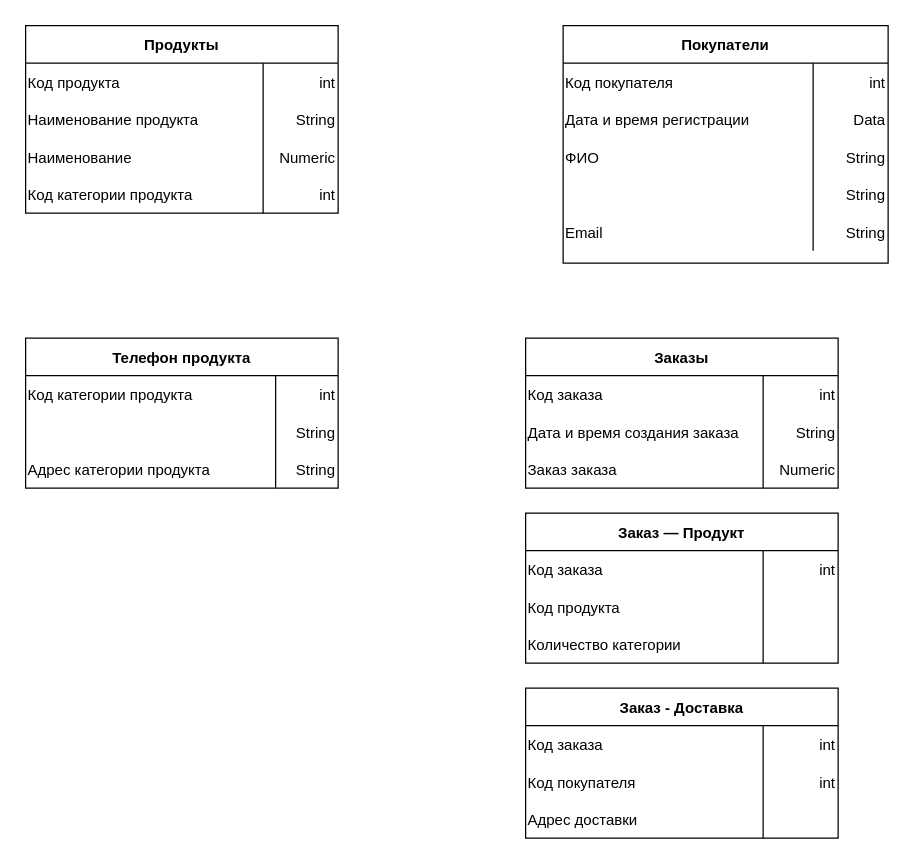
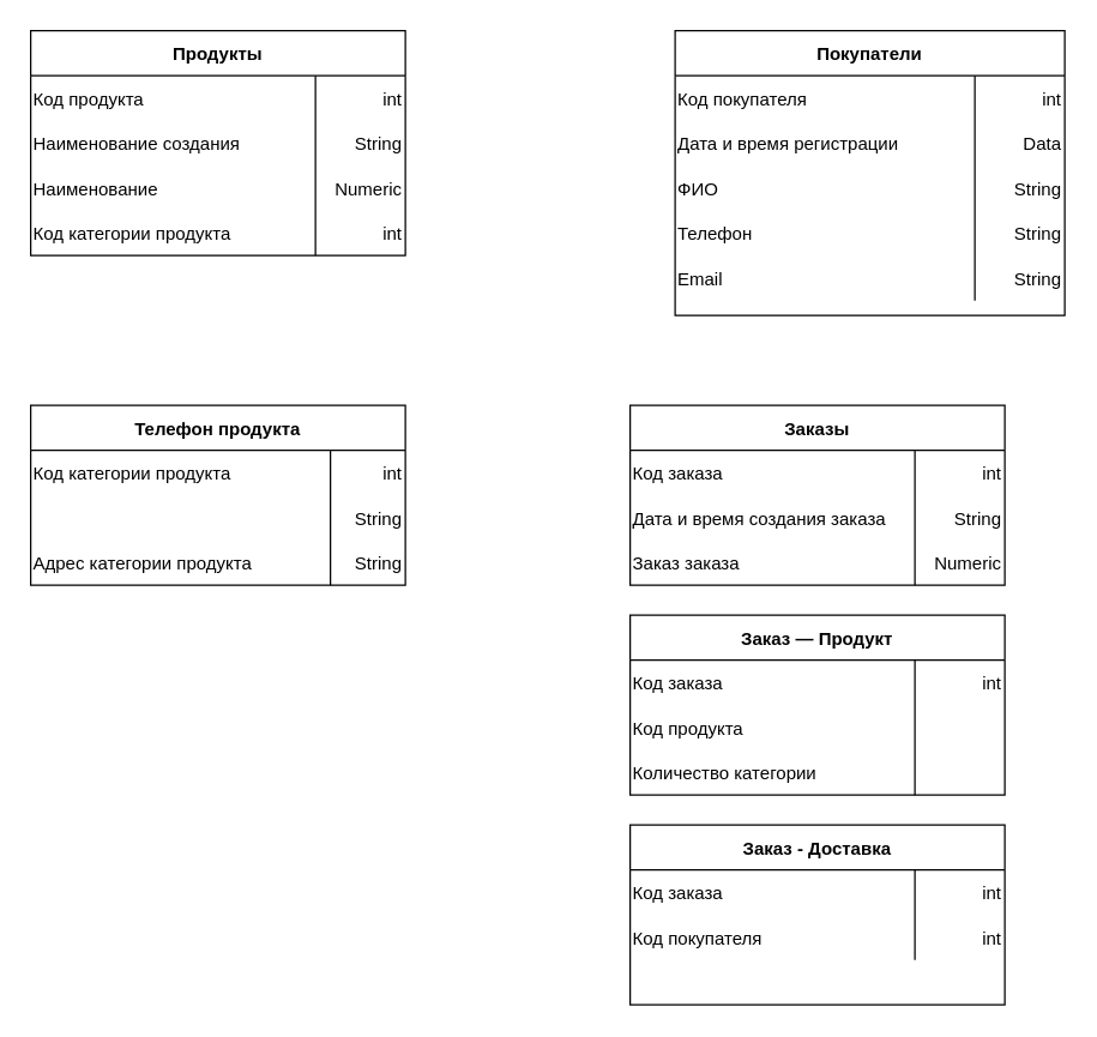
  <mxCell id="0" />
  <mxCell id="1" parent="0" />
  <mxCell id="2" value="Продукты" style="shape=table;startSize=30;container=1;collapsible=1;childLayout=tableLayout;fixedRows=1;rowLines=0;fontStyle=1;align=center;resizeLast=1;" parent="1" vertex="1"><mxGeometry x="20" y="20" width="250" height="150" as="geometry" /></mxCell>
  <mxCell id="3" value="" style="shape=partialRectangle;collapsible=0;dropTarget=0;pointerEvents=0;fillColor=none;points=[[0,0.5],[1,0.5]];portConstraint=eastwest;top=0;left=0;right=0;bottom=0;" parent="2" vertex="1"><mxGeometry y="30" width="250" height="30" as="geometry" /></mxCell>
  <mxCell id="4" value="Код продукта" style="shape=partialRectangle;overflow=hidden;connectable=0;fillColor=none;top=0;left=0;bottom=0;right=0;align=left;" parent="3" vertex="1"><mxGeometry width="190" height="30" as="geometry"><mxRectangle width="190" height="30" as="alternateBounds" /></mxGeometry></mxCell>
  <mxCell id="5" value="int" style="shape=partialRectangle;overflow=hidden;connectable=0;fillColor=none;top=0;left=0;bottom=0;right=0;align=right;spacingLeft=6;" parent="3" vertex="1"><mxGeometry x="190" width="60" height="30" as="geometry"><mxRectangle width="60" height="30" as="alternateBounds" /></mxGeometry></mxCell>
  <mxCell id="6" value="" style="shape=partialRectangle;collapsible=0;dropTarget=0;pointerEvents=0;fillColor=none;points=[[0,0.5],[1,0.5]];portConstraint=eastwest;top=0;left=0;right=0;bottom=0;" parent="2" vertex="1"><mxGeometry y="60" width="250" height="30" as="geometry" /></mxCell>
- <mxCell id="7" value="Наименование продукта" style="shape=partialRectangle;overflow=hidden;connectable=0;fillColor=none;top=0;left=0;bottom=0;right=0;align=left;" parent="6" vertex="1"><mxGeometry width="190" height="30" as="geometry"><mxRectangle width="190" height="30" as="alternateBounds" /></mxGeometry></mxCell>
+ <mxCell id="7" value="Наименование создания" style="shape=partialRectangle;overflow=hidden;connectable=0;fillColor=none;top=0;left=0;bottom=0;right=0;align=left;" parent="6" vertex="1"><mxGeometry width="190" height="30" as="geometry"><mxRectangle width="190" height="30" as="alternateBounds" /></mxGeometry></mxCell>
  <mxCell id="8" value="String" style="shape=partialRectangle;overflow=hidden;connectable=0;fillColor=none;top=0;left=0;bottom=0;right=0;align=right;spacingLeft=6;" parent="6" vertex="1"><mxGeometry x="190" width="60" height="30" as="geometry"><mxRectangle width="60" height="30" as="alternateBounds" /></mxGeometry></mxCell>
  <mxCell id="9" style="shape=partialRectangle;collapsible=0;dropTarget=0;pointerEvents=0;fillColor=none;points=[[0,0.5],[1,0.5]];portConstraint=eastwest;top=0;left=0;right=0;bottom=0;" vertex="1" parent="2"><mxGeometry y="90" width="250" height="30" as="geometry" /></mxCell>
  <mxCell id="10" value="Наименование" style="shape=partialRectangle;overflow=hidden;connectable=0;fillColor=none;top=0;left=0;bottom=0;right=0;align=left;" vertex="1" parent="9"><mxGeometry width="190" height="30" as="geometry"><mxRectangle width="190" height="30" as="alternateBounds" /></mxGeometry></mxCell>
  <mxCell id="11" value="Numeric" style="shape=partialRectangle;overflow=hidden;connectable=0;fillColor=none;top=0;left=0;bottom=0;right=0;align=right;spacingLeft=6;" vertex="1" parent="9"><mxGeometry x="190" width="60" height="30" as="geometry"><mxRectangle width="60" height="30" as="alternateBounds" /></mxGeometry></mxCell>
  <mxCell id="12" style="shape=partialRectangle;collapsible=0;dropTarget=0;pointerEvents=0;fillColor=none;points=[[0,0.5],[1,0.5]];portConstraint=eastwest;top=0;left=0;right=0;bottom=0;" vertex="1" parent="2"><mxGeometry y="120" width="250" height="30" as="geometry" /></mxCell>
  <mxCell id="13" value="Код категории продукта" style="shape=partialRectangle;overflow=hidden;connectable=0;fillColor=none;top=0;left=0;bottom=0;right=0;align=left;" vertex="1" parent="12"><mxGeometry width="190" height="30" as="geometry"><mxRectangle width="190" height="30" as="alternateBounds" /></mxGeometry></mxCell>
  <mxCell id="14" value="int" style="shape=partialRectangle;overflow=hidden;connectable=0;fillColor=none;top=0;left=0;bottom=0;right=0;align=right;spacingLeft=6;" vertex="1" parent="12"><mxGeometry x="190" width="60" height="30" as="geometry"><mxRectangle width="60" height="30" as="alternateBounds" /></mxGeometry></mxCell>
  <mxCell id="15" value="Покупатели" style="shape=table;startSize=30;container=1;collapsible=1;childLayout=tableLayout;fixedRows=1;rowLines=0;fontStyle=1;align=center;resizeLast=1;" vertex="1" parent="1"><mxGeometry x="450" y="20" width="260" height="190" as="geometry" /></mxCell>
  <mxCell id="16" style="shape=partialRectangle;collapsible=0;dropTarget=0;pointerEvents=0;fillColor=none;points=[[0,0.5],[1,0.5]];portConstraint=eastwest;top=0;left=0;right=0;bottom=0;" vertex="1" parent="15"><mxGeometry y="30" width="260" height="30" as="geometry" /></mxCell>
  <mxCell id="17" value="Код покупателя" style="shape=partialRectangle;overflow=hidden;connectable=0;fillColor=none;top=0;left=0;bottom=0;right=0;strokeColor=default;align=left;" vertex="1" parent="16"><mxGeometry width="200" height="30" as="geometry"><mxRectangle width="200" height="30" as="alternateBounds" /></mxGeometry></mxCell>
  <mxCell id="18" value="int" style="shape=partialRectangle;overflow=hidden;connectable=0;fillColor=none;top=0;left=0;bottom=0;right=0;align=right;spacingLeft=6;labelBorderColor=none;strokeColor=default;" vertex="1" parent="16"><mxGeometry x="200" width="60" height="30" as="geometry"><mxRectangle width="60" height="30" as="alternateBounds" /></mxGeometry></mxCell>
  <mxCell id="19" value="" style="shape=partialRectangle;collapsible=0;dropTarget=0;pointerEvents=0;fillColor=none;points=[[0,0.5],[1,0.5]];portConstraint=eastwest;top=0;left=0;right=0;bottom=0;" vertex="1" parent="15"><mxGeometry y="60" width="260" height="30" as="geometry" /></mxCell>
  <mxCell id="20" value="Дата и время регистрации" style="shape=partialRectangle;overflow=hidden;connectable=0;fillColor=none;top=0;left=0;bottom=0;right=0;strokeColor=default;align=left;" vertex="1" parent="19"><mxGeometry width="200" height="30" as="geometry"><mxRectangle width="200" height="30" as="alternateBounds" /></mxGeometry></mxCell>
  <mxCell id="21" value="Data" style="shape=partialRectangle;overflow=hidden;connectable=0;fillColor=none;top=0;left=0;bottom=0;right=0;align=right;spacingLeft=6;labelBorderColor=none;strokeColor=default;" vertex="1" parent="19"><mxGeometry x="200" width="60" height="30" as="geometry"><mxRectangle width="60" height="30" as="alternateBounds" /></mxGeometry></mxCell>
  <mxCell id="22" value="" style="shape=partialRectangle;collapsible=0;dropTarget=0;pointerEvents=0;fillColor=none;points=[[0,0.5],[1,0.5]];portConstraint=eastwest;top=0;left=0;right=0;bottom=0;" vertex="1" parent="15"><mxGeometry y="90" width="260" height="30" as="geometry" /></mxCell>
  <mxCell id="23" value="ФИО" style="shape=partialRectangle;overflow=hidden;connectable=0;fillColor=none;top=0;left=0;bottom=0;right=0;strokeColor=default;align=left;" vertex="1" parent="22"><mxGeometry width="200" height="30" as="geometry"><mxRectangle width="200" height="30" as="alternateBounds" /></mxGeometry></mxCell>
  <mxCell id="24" value="String" style="shape=partialRectangle;overflow=hidden;connectable=0;fillColor=none;top=0;left=0;bottom=0;right=0;align=right;spacingLeft=6;labelBorderColor=none;strokeColor=default;" vertex="1" parent="22"><mxGeometry x="200" width="60" height="30" as="geometry"><mxRectangle width="60" height="30" as="alternateBounds" /></mxGeometry></mxCell>
  <mxCell id="25" style="shape=partialRectangle;collapsible=0;dropTarget=0;pointerEvents=0;fillColor=none;points=[[0,0.5],[1,0.5]];portConstraint=eastwest;top=0;left=0;right=0;bottom=0;" vertex="1" parent="15"><mxGeometry y="120" width="260" height="30" as="geometry" /></mxCell>
+ <mxCell id="26" value="Телефон" style="shape=partialRectangle;overflow=hidden;connectable=0;fillColor=none;top=0;left=0;bottom=0;right=0;strokeColor=default;align=left;" vertex="1" parent="25"><mxGeometry width="200" height="30" as="geometry"><mxRectangle width="200" height="30" as="alternateBounds" /></mxGeometry></mxCell>
  <mxCell id="27" value="String" style="shape=partialRectangle;overflow=hidden;connectable=0;fillColor=none;top=0;left=0;bottom=0;right=0;align=right;spacingLeft=6;labelBorderColor=none;strokeColor=default;" vertex="1" parent="25"><mxGeometry x="200" width="60" height="30" as="geometry"><mxRectangle width="60" height="30" as="alternateBounds" /></mxGeometry></mxCell>
  <mxCell id="28" style="shape=partialRectangle;collapsible=0;dropTarget=0;pointerEvents=0;fillColor=none;points=[[0,0.5],[1,0.5]];portConstraint=eastwest;top=0;left=0;right=0;bottom=0;" vertex="1" parent="15"><mxGeometry y="150" width="260" height="30" as="geometry" /></mxCell>
  <mxCell id="29" value="Email" style="shape=partialRectangle;overflow=hidden;connectable=0;fillColor=none;top=0;left=0;bottom=0;right=0;strokeColor=default;align=left;" vertex="1" parent="28"><mxGeometry width="200" height="30" as="geometry"><mxRectangle width="200" height="30" as="alternateBounds" /></mxGeometry></mxCell>
  <mxCell id="30" value="String" style="shape=partialRectangle;overflow=hidden;connectable=0;fillColor=none;top=0;left=0;bottom=0;right=0;align=right;spacingLeft=6;labelBorderColor=none;strokeColor=default;" vertex="1" parent="28"><mxGeometry x="200" width="60" height="30" as="geometry"><mxRectangle width="60" height="30" as="alternateBounds" /></mxGeometry></mxCell>
  <mxCell id="31" value="Телефон продукта" style="shape=table;startSize=30;container=1;collapsible=1;childLayout=tableLayout;fixedRows=1;rowLines=0;fontStyle=1;align=center;resizeLast=1;" vertex="1" parent="1"><mxGeometry x="20" y="270" width="250" height="120" as="geometry" /></mxCell>
  <mxCell id="32" value="" style="shape=partialRectangle;collapsible=0;dropTarget=0;pointerEvents=0;fillColor=none;points=[[0,0.5],[1,0.5]];portConstraint=eastwest;top=0;left=0;right=0;bottom=0;" vertex="1" parent="31"><mxGeometry y="30" width="250" height="30" as="geometry" /></mxCell>
  <mxCell id="33" value="Код категории продукта" style="shape=partialRectangle;overflow=hidden;connectable=0;fillColor=none;top=0;left=0;bottom=0;right=0;align=left;" vertex="1" parent="32"><mxGeometry width="200" height="30" as="geometry"><mxRectangle width="200" height="30" as="alternateBounds" /></mxGeometry></mxCell>
  <mxCell id="34" value="int" style="shape=partialRectangle;overflow=hidden;connectable=0;fillColor=none;top=0;left=0;bottom=0;right=0;align=right;spacingLeft=6;" vertex="1" parent="32"><mxGeometry x="200" width="50" height="30" as="geometry"><mxRectangle width="50" height="30" as="alternateBounds" /></mxGeometry></mxCell>
  <mxCell id="35" value="" style="shape=partialRectangle;collapsible=0;dropTarget=0;pointerEvents=0;fillColor=none;points=[[0,0.5],[1,0.5]];portConstraint=eastwest;top=0;left=0;right=0;bottom=0;" vertex="1" parent="31"><mxGeometry y="60" width="250" height="30" as="geometry" /></mxCell>
  <mxCell id="36" value="String" style="shape=partialRectangle;overflow=hidden;connectable=0;fillColor=none;top=0;left=0;bottom=0;right=0;align=right;spacingLeft=6;" vertex="1" parent="35"><mxGeometry x="200" width="50" height="30" as="geometry"><mxRectangle width="50" height="30" as="alternateBounds" /></mxGeometry></mxCell>
  <mxCell id="37" style="shape=partialRectangle;collapsible=0;dropTarget=0;pointerEvents=0;fillColor=none;points=[[0,0.5],[1,0.5]];portConstraint=eastwest;top=0;left=0;right=0;bottom=0;" vertex="1" parent="31"><mxGeometry y="90" width="250" height="30" as="geometry" /></mxCell>
  <mxCell id="38" value="Адрес категории продукта" style="shape=partialRectangle;overflow=hidden;connectable=0;fillColor=none;top=0;left=0;bottom=0;right=0;align=left;" vertex="1" parent="37"><mxGeometry width="200" height="30" as="geometry"><mxRectangle width="200" height="30" as="alternateBounds" /></mxGeometry></mxCell>
  <mxCell id="39" value="String" style="shape=partialRectangle;overflow=hidden;connectable=0;fillColor=none;top=0;left=0;bottom=0;right=0;align=right;spacingLeft=6;" vertex="1" parent="37"><mxGeometry x="200" width="50" height="30" as="geometry"><mxRectangle width="50" height="30" as="alternateBounds" /></mxGeometry></mxCell>
  <mxCell id="40" value="Заказы" style="shape=table;startSize=30;container=1;collapsible=1;childLayout=tableLayout;fixedRows=1;rowLines=0;fontStyle=1;align=center;resizeLast=1;" vertex="1" parent="1"><mxGeometry x="420" y="270" width="250" height="120" as="geometry" /></mxCell>
  <mxCell id="41" value="" style="shape=partialRectangle;collapsible=0;dropTarget=0;pointerEvents=0;fillColor=none;points=[[0,0.5],[1,0.5]];portConstraint=eastwest;top=0;left=0;right=0;bottom=0;" vertex="1" parent="40"><mxGeometry y="30" width="250" height="30" as="geometry" /></mxCell>
  <mxCell id="42" value="Код заказа" style="shape=partialRectangle;overflow=hidden;connectable=0;fillColor=none;top=0;left=0;bottom=0;right=0;align=left;" vertex="1" parent="41"><mxGeometry width="190" height="30" as="geometry"><mxRectangle width="190" height="30" as="alternateBounds" /></mxGeometry></mxCell>
  <mxCell id="43" value="int" style="shape=partialRectangle;overflow=hidden;connectable=0;fillColor=none;top=0;left=0;bottom=0;right=0;align=right;spacingLeft=6;" vertex="1" parent="41"><mxGeometry x="190" width="60" height="30" as="geometry"><mxRectangle width="60" height="30" as="alternateBounds" /></mxGeometry></mxCell>
  <mxCell id="44" value="" style="shape=partialRectangle;collapsible=0;dropTarget=0;pointerEvents=0;fillColor=none;points=[[0,0.5],[1,0.5]];portConstraint=eastwest;top=0;left=0;right=0;bottom=0;" vertex="1" parent="40"><mxGeometry y="60" width="250" height="30" as="geometry" /></mxCell>
  <mxCell id="45" value="Дата и время создания заказа" style="shape=partialRectangle;overflow=hidden;connectable=0;fillColor=none;top=0;left=0;bottom=0;right=0;align=left;" vertex="1" parent="44"><mxGeometry width="190" height="30" as="geometry"><mxRectangle width="190" height="30" as="alternateBounds" /></mxGeometry></mxCell>
  <mxCell id="46" value="String" style="shape=partialRectangle;overflow=hidden;connectable=0;fillColor=none;top=0;left=0;bottom=0;right=0;align=right;spacingLeft=6;" vertex="1" parent="44"><mxGeometry x="190" width="60" height="30" as="geometry"><mxRectangle width="60" height="30" as="alternateBounds" /></mxGeometry></mxCell>
  <mxCell id="47" style="shape=partialRectangle;collapsible=0;dropTarget=0;pointerEvents=0;fillColor=none;points=[[0,0.5],[1,0.5]];portConstraint=eastwest;top=0;left=0;right=0;bottom=0;" vertex="1" parent="40"><mxGeometry y="90" width="250" height="30" as="geometry" /></mxCell>
  <mxCell id="48" value="Заказ заказа" style="shape=partialRectangle;overflow=hidden;connectable=0;fillColor=none;top=0;left=0;bottom=0;right=0;align=left;" vertex="1" parent="47"><mxGeometry width="190" height="30" as="geometry"><mxRectangle width="190" height="30" as="alternateBounds" /></mxGeometry></mxCell>
  <mxCell id="49" value="Numeric" style="shape=partialRectangle;overflow=hidden;connectable=0;fillColor=none;top=0;left=0;bottom=0;right=0;align=right;spacingLeft=6;" vertex="1" parent="47"><mxGeometry x="190" width="60" height="30" as="geometry"><mxRectangle width="60" height="30" as="alternateBounds" /></mxGeometry></mxCell>
  <mxCell id="50" value="Заказ — Продукт" style="shape=table;startSize=30;container=1;collapsible=1;childLayout=tableLayout;fixedRows=1;rowLines=0;fontStyle=1;align=center;resizeLast=1;" vertex="1" parent="1"><mxGeometry x="420" y="410" width="250" height="120" as="geometry" /></mxCell>
  <mxCell id="51" value="" style="shape=partialRectangle;collapsible=0;dropTarget=0;pointerEvents=0;fillColor=none;points=[[0,0.5],[1,0.5]];portConstraint=eastwest;top=0;left=0;right=0;bottom=0;" vertex="1" parent="50"><mxGeometry y="30" width="250" height="30" as="geometry" /></mxCell>
  <mxCell id="52" value="Код заказа" style="shape=partialRectangle;overflow=hidden;connectable=0;fillColor=none;top=0;left=0;bottom=0;right=0;align=left;" vertex="1" parent="51"><mxGeometry width="190" height="30" as="geometry"><mxRectangle width="190" height="30" as="alternateBounds" /></mxGeometry></mxCell>
  <mxCell id="53" value="int" style="shape=partialRectangle;overflow=hidden;connectable=0;fillColor=none;top=0;left=0;bottom=0;right=0;align=right;spacingLeft=6;" vertex="1" parent="51"><mxGeometry x="190" width="60" height="30" as="geometry"><mxRectangle width="60" height="30" as="alternateBounds" /></mxGeometry></mxCell>
  <mxCell id="54" style="shape=partialRectangle;collapsible=0;dropTarget=0;pointerEvents=0;fillColor=none;points=[[0,0.5],[1,0.5]];portConstraint=eastwest;top=0;left=0;right=0;bottom=0;" vertex="1" parent="50"><mxGeometry y="60" width="250" height="30" as="geometry" /></mxCell>
  <mxCell id="55" value="Код продукта" style="shape=partialRectangle;overflow=hidden;connectable=0;fillColor=none;top=0;left=0;bottom=0;right=0;align=left;" vertex="1" parent="54"><mxGeometry width="190" height="30" as="geometry"><mxRectangle width="190" height="30" as="alternateBounds" /></mxGeometry></mxCell>
  <mxCell id="56" style="shape=partialRectangle;overflow=hidden;connectable=0;fillColor=none;top=0;left=0;bottom=0;right=0;align=right;spacingLeft=6;" vertex="1" parent="54"><mxGeometry x="190" width="60" height="30" as="geometry"><mxRectangle width="60" height="30" as="alternateBounds" /></mxGeometry></mxCell>
  <mxCell id="57" style="shape=partialRectangle;collapsible=0;dropTarget=0;pointerEvents=0;fillColor=none;points=[[0,0.5],[1,0.5]];portConstraint=eastwest;top=0;left=0;right=0;bottom=0;" vertex="1" parent="50"><mxGeometry y="90" width="250" height="30" as="geometry" /></mxCell>
  <mxCell id="58" value="Количество категории" style="shape=partialRectangle;overflow=hidden;connectable=0;fillColor=none;top=0;left=0;bottom=0;right=0;align=left;" vertex="1" parent="57"><mxGeometry width="190" height="30" as="geometry"><mxRectangle width="190" height="30" as="alternateBounds" /></mxGeometry></mxCell>
  <mxCell id="59" style="shape=partialRectangle;overflow=hidden;connectable=0;fillColor=none;top=0;left=0;bottom=0;right=0;align=right;spacingLeft=6;" vertex="1" parent="57"><mxGeometry x="190" width="60" height="30" as="geometry"><mxRectangle width="60" height="30" as="alternateBounds" /></mxGeometry></mxCell>
  <mxCell id="60" value="Заказ - Доставка" style="shape=table;startSize=30;container=1;collapsible=1;childLayout=tableLayout;fixedRows=1;rowLines=0;fontStyle=1;align=center;resizeLast=1;" vertex="1" parent="1"><mxGeometry x="420" y="550" width="250" height="120" as="geometry" /></mxCell>
  <mxCell id="61" value="" style="shape=partialRectangle;collapsible=0;dropTarget=0;pointerEvents=0;fillColor=none;points=[[0,0.5],[1,0.5]];portConstraint=eastwest;top=0;left=0;right=0;bottom=0;" vertex="1" parent="60"><mxGeometry y="30" width="250" height="30" as="geometry" /></mxCell>
  <mxCell id="62" value="Код заказа" style="shape=partialRectangle;overflow=hidden;connectable=0;fillColor=none;top=0;left=0;bottom=0;right=0;align=left;" vertex="1" parent="61"><mxGeometry width="190" height="30" as="geometry"><mxRectangle width="190" height="30" as="alternateBounds" /></mxGeometry></mxCell>
  <mxCell id="63" value="int" style="shape=partialRectangle;overflow=hidden;connectable=0;fillColor=none;top=0;left=0;bottom=0;right=0;align=right;spacingLeft=6;" vertex="1" parent="61"><mxGeometry x="190" width="60" height="30" as="geometry"><mxRectangle width="60" height="30" as="alternateBounds" /></mxGeometry></mxCell>
  <mxCell id="64" style="shape=partialRectangle;collapsible=0;dropTarget=0;pointerEvents=0;fillColor=none;points=[[0,0.5],[1,0.5]];portConstraint=eastwest;top=0;left=0;right=0;bottom=0;" vertex="1" parent="60"><mxGeometry y="60" width="250" height="30" as="geometry" /></mxCell>
  <mxCell id="65" value="Код покупателя" style="shape=partialRectangle;overflow=hidden;connectable=0;fillColor=none;top=0;left=0;bottom=0;right=0;align=left;" vertex="1" parent="64"><mxGeometry width="190" height="30" as="geometry"><mxRectangle width="190" height="30" as="alternateBounds" /></mxGeometry></mxCell>
  <mxCell id="66" value="int" style="shape=partialRectangle;overflow=hidden;connectable=0;fillColor=none;top=0;left=0;bottom=0;right=0;align=right;spacingLeft=6;" vertex="1" parent="64"><mxGeometry x="190" width="60" height="30" as="geometry"><mxRectangle width="60" height="30" as="alternateBounds" /></mxGeometry></mxCell>
  <mxCell id="67" style="shape=partialRectangle;collapsible=0;dropTarget=0;pointerEvents=0;fillColor=none;points=[[0,0.5],[1,0.5]];portConstraint=eastwest;top=0;left=0;right=0;bottom=0;" vertex="1" parent="60"><mxGeometry y="90" width="250" height="30" as="geometry" /></mxCell>
- <mxCell id="68" value="Адрес доставки" style="shape=partialRectangle;overflow=hidden;connectable=0;fillColor=none;top=0;left=0;bottom=0;right=0;align=left;" vertex="1" parent="67"><mxGeometry width="190" height="30" as="geometry"><mxRectangle width="190" height="30" as="alternateBounds" /></mxGeometry></mxCell>
  <mxCell id="69" style="shape=partialRectangle;overflow=hidden;connectable=0;fillColor=none;top=0;left=0;bottom=0;right=0;align=right;spacingLeft=6;" vertex="1" parent="67"><mxGeometry x="190" width="60" height="30" as="geometry"><mxRectangle width="60" height="30" as="alternateBounds" /></mxGeometry></mxCell>
